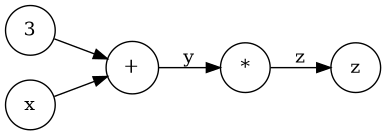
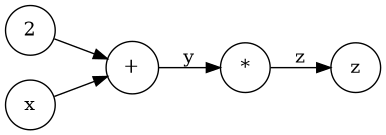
  digraph {
    rankdir=LR
    node [shape=circle]
    n1 [label="+"]
    n2 [label="*"]
    n3 [label=z]
-   n4 [label=3]
+   n4 [label=2]
    n5 [label=x]
    n1 -> n2 [label=y]
    n2 -> n3 [label=z]
    n4 -> n1
    n5 -> n1
  }
